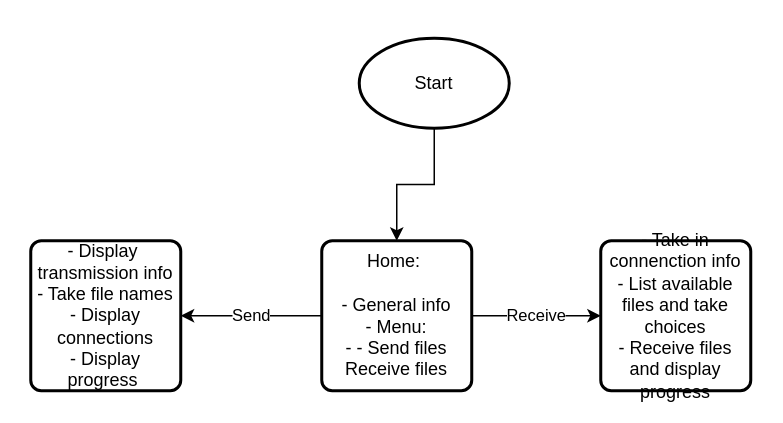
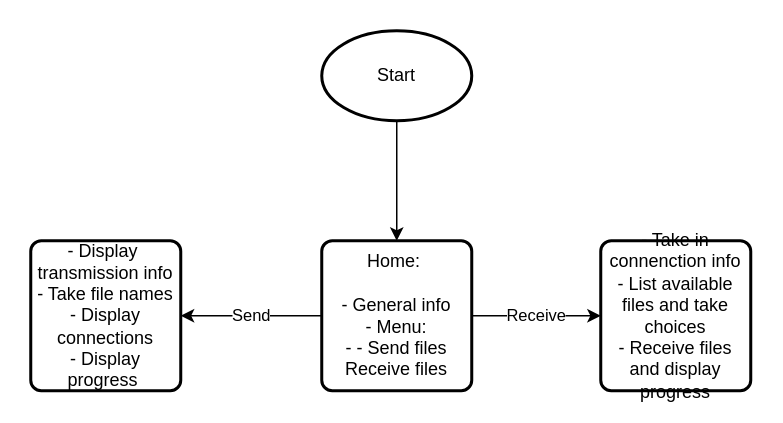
  <mxCell id="0" />
  <mxCell id="1" parent="0" />
  <mxCell id="2" style="edgeStyle=orthogonalEdgeStyle;rounded=0;orthogonalLoop=1;jettySize=auto;html=1;exitX=0.5;exitY=1;exitDx=0;exitDy=0;exitPerimeter=0;entryX=0.5;entryY=0;entryDx=0;entryDy=0;" edge="1" parent="1" source="3" target="6"><mxGeometry relative="1" as="geometry" /></mxCell>
- <mxCell id="3" value="Start" style="strokeWidth=2;html=1;shape=mxgraph.flowchart.start_1;whiteSpace=wrap;" parent="1" vertex="1"><mxGeometry x="239" y="25" width="100" height="60" as="geometry" /></mxCell>
+ <mxCell id="3" value="Start" style="strokeWidth=2;html=1;shape=mxgraph.flowchart.start_1;whiteSpace=wrap;" parent="1" vertex="1"><mxGeometry x="214" y="20" width="100" height="60" as="geometry" /></mxCell>
  <mxCell id="4" value="Send" style="edgeStyle=orthogonalEdgeStyle;rounded=0;orthogonalLoop=1;jettySize=auto;html=1;exitX=0;exitY=0.5;exitDx=0;exitDy=0;" edge="1" parent="1" source="6" target="7"><mxGeometry relative="1" as="geometry" /></mxCell>
  <mxCell id="5" value="Receive" style="edgeStyle=orthogonalEdgeStyle;rounded=0;orthogonalLoop=1;jettySize=auto;html=1;exitX=1;exitY=0.5;exitDx=0;exitDy=0;entryX=0;entryY=0.5;entryDx=0;entryDy=0;" edge="1" parent="1" source="6" target="8"><mxGeometry relative="1" as="geometry" /></mxCell>
  <mxCell id="6" value="Home:&amp;nbsp;&lt;br&gt;&lt;br&gt;- General info&lt;br&gt;- Menu:&lt;br&gt;- - Send files&lt;br&gt;Receive files" style="rounded=1;whiteSpace=wrap;html=1;absoluteArcSize=1;arcSize=14;strokeWidth=2;" parent="1" vertex="1"><mxGeometry x="214" y="160" width="100" height="100" as="geometry" /></mxCell>
  <mxCell id="7" value="- Display&amp;nbsp; transmission info&lt;br&gt;- Take file names&lt;br&gt;- Display connections&lt;br&gt;- Display progress&amp;nbsp;" style="rounded=1;whiteSpace=wrap;html=1;absoluteArcSize=1;arcSize=14;strokeWidth=2;" vertex="1" parent="1"><mxGeometry x="20" y="160" width="100" height="100" as="geometry" /></mxCell>
  <mxCell id="8" value="- Take in connenction info&lt;br&gt;- List available files and take choices&lt;br&gt;- Receive files and display progress" style="rounded=1;whiteSpace=wrap;html=1;absoluteArcSize=1;arcSize=14;strokeWidth=2;" vertex="1" parent="1"><mxGeometry x="400" y="160" width="100" height="100" as="geometry" /></mxCell>
